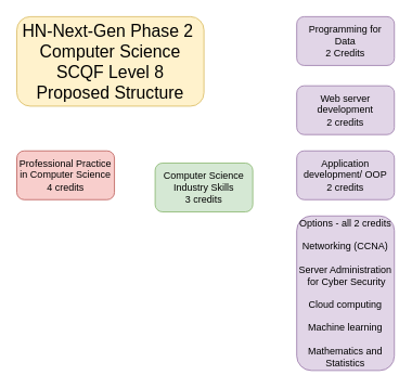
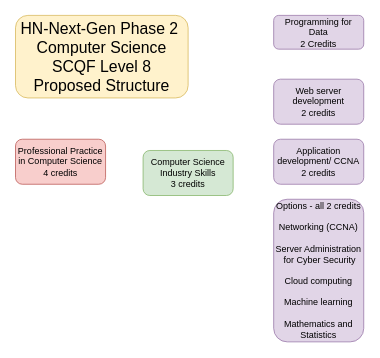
  <mxCell id="0" />
  <mxCell id="1" parent="0" />
  <mxCell id="2" value="Professional Practice in Computer Science&lt;br&gt;4 credits" style="rounded=1;whiteSpace=wrap;html=1;fillColor=#f8cecc;strokeColor=#b85450;" vertex="1" parent="1"><mxGeometry x="20" y="185" width="120" height="60" as="geometry" /></mxCell>
  <mxCell id="3" value="Computer Science Industry Skills&lt;br&gt;3 credits" style="rounded=1;whiteSpace=wrap;html=1;fillColor=#d5e8d4;strokeColor=#82b366;" vertex="1" parent="1"><mxGeometry x="190" y="200" width="120" height="60" as="geometry" /></mxCell>
- <mxCell id="4" value="Programming for Data&lt;br&gt;2 Credits" style="rounded=1;whiteSpace=wrap;html=1;fillColor=#e1d5e7;strokeColor=#9673a6;" vertex="1" parent="1"><mxGeometry x="364" y="20" width="120" height="60" as="geometry" /></mxCell>
+ <mxCell id="4" value="Programming for Data&lt;br&gt;2 Credits" style="rounded=1;whiteSpace=wrap;html=1;fillColor=#e1d5e7;strokeColor=#9673a6;" vertex="1" parent="1"><mxGeometry x="364" y="20" width="120" height="45" as="geometry" /></mxCell>
  <mxCell id="5" value="Web server development&lt;br&gt;2 credits" style="rounded=1;whiteSpace=wrap;html=1;fillColor=#e1d5e7;strokeColor=#9673a6;" vertex="1" parent="1"><mxGeometry x="364" y="105" width="120" height="60" as="geometry" /></mxCell>
- <mxCell id="6" value="Application development/ OOP&lt;br&gt;2 credits" style="rounded=1;whiteSpace=wrap;html=1;fillColor=#e1d5e7;strokeColor=#9673a6;" vertex="1" parent="1"><mxGeometry x="364" y="185" width="120" height="60" as="geometry" /></mxCell>
+ <mxCell id="6" value="Application development/ CCNA&lt;br&gt;2 credits" style="rounded=1;whiteSpace=wrap;html=1;fillColor=#e1d5e7;strokeColor=#9673a6;" vertex="1" parent="1"><mxGeometry x="364" y="185" width="120" height="60" as="geometry" /></mxCell>
  <mxCell id="7" value="Options - all 2 credits&lt;br&gt;&lt;br&gt;Networking (CCNA)&lt;br&gt;&lt;br&gt;Server Administration&lt;br&gt;&amp;nbsp;for Cyber Security&lt;br&gt;&lt;br&gt;Cloud computing&lt;br&gt;&lt;br&gt;Machine learning&lt;br&gt;&lt;br&gt;Mathematics and Statistics" style="rounded=1;whiteSpace=wrap;html=1;fillColor=#e1d5e7;strokeColor=#9673a6;" vertex="1" parent="1"><mxGeometry x="364" y="265" width="120" height="190" as="geometry" /></mxCell>
  <mxCell id="8" value="&lt;font style=&quot;font-size: 21px&quot;&gt;HN-Next-Gen Phase 2&amp;nbsp;&lt;br&gt;Computer Science SCQF Level 8&lt;br&gt;Proposed Structure&lt;/font&gt;" style="rounded=1;whiteSpace=wrap;html=1;fillColor=#fff2cc;strokeColor=#d6b656;" vertex="1" parent="1"><mxGeometry x="20" y="20" width="230" height="110" as="geometry" /></mxCell>
  <mxCell id="9" style="edgeStyle=orthogonalEdgeStyle;rounded=0;orthogonalLoop=1;jettySize=auto;html=1;exitX=0.5;exitY=1;exitDx=0;exitDy=0;fontSize=21;" edge="1" parent="1" source="7" target="7"><mxGeometry relative="1" as="geometry" /></mxCell>
